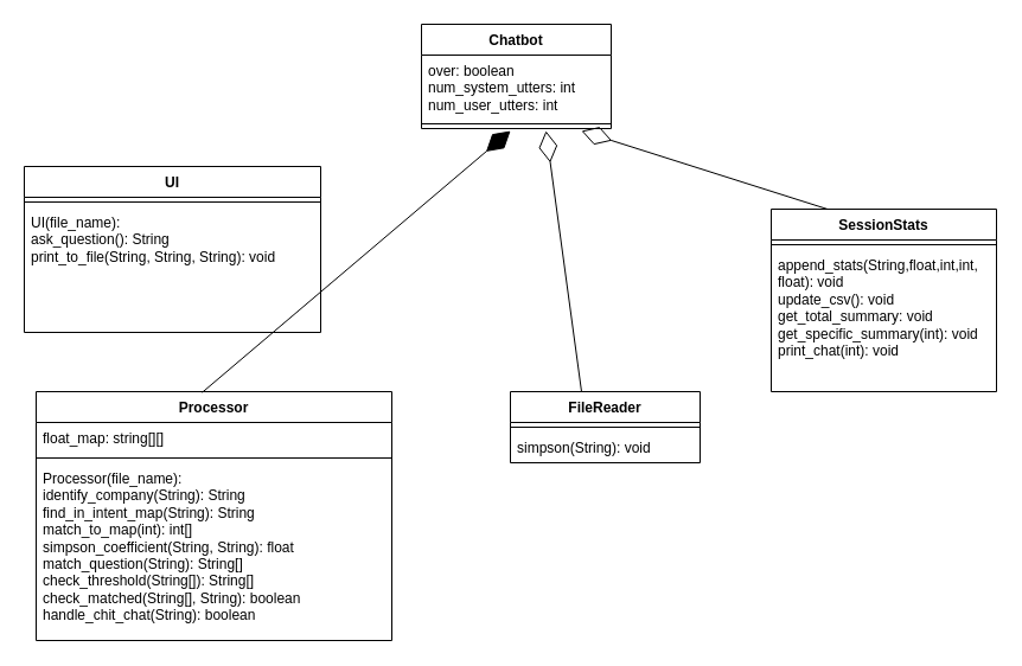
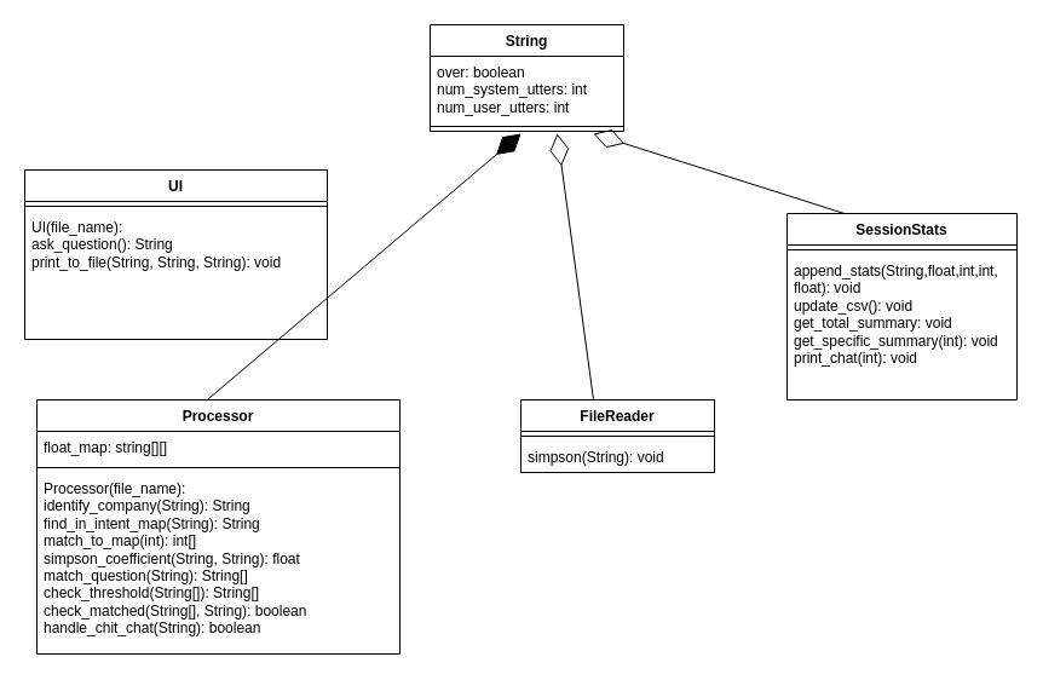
  <mxCell id="0" />
  <mxCell id="1" parent="0" />
  <mxCell id="2" value="UI" style="swimlane;fontStyle=1;align=center;verticalAlign=top;childLayout=stackLayout;horizontal=1;startSize=26;horizontalStack=0;resizeParent=1;resizeParentMax=0;resizeLast=0;collapsible=1;marginBottom=0;whiteSpace=wrap;html=1;" parent="1" vertex="1"><mxGeometry x="20" y="140" width="250" height="140" as="geometry" /></mxCell>
  <mxCell id="3" value="" style="line;strokeWidth=1;fillColor=none;align=left;verticalAlign=middle;spacingTop=-1;spacingLeft=3;spacingRight=3;rotatable=0;labelPosition=right;points=[];portConstraint=eastwest;strokeColor=inherit;" parent="2" vertex="1"><mxGeometry y="26" width="250" height="8" as="geometry" /></mxCell>
  <mxCell id="4" value="&lt;div&gt;&lt;div&gt;UI(file_name):&lt;/div&gt;&lt;/div&gt;ask_question(): String&lt;div&gt;&lt;div&gt;print_to_file(String, String, String): void&lt;/div&gt;&lt;/div&gt;" style="text;strokeColor=none;fillColor=none;align=left;verticalAlign=top;spacingLeft=4;spacingRight=4;overflow=hidden;rotatable=0;points=[[0,0.5],[1,0.5]];portConstraint=eastwest;whiteSpace=wrap;html=1;" parent="2" vertex="1"><mxGeometry y="34" width="250" height="106" as="geometry" /></mxCell>
- <mxCell id="5" value="Chatbot" style="swimlane;fontStyle=1;align=center;verticalAlign=top;childLayout=stackLayout;horizontal=1;startSize=26;horizontalStack=0;resizeParent=1;resizeParentMax=0;resizeLast=0;collapsible=1;marginBottom=0;whiteSpace=wrap;html=1;" parent="1" vertex="1"><mxGeometry x="355" y="20" width="160" height="88" as="geometry" /></mxCell>
+ <mxCell id="5" value="String" style="swimlane;fontStyle=1;align=center;verticalAlign=top;childLayout=stackLayout;horizontal=1;startSize=26;horizontalStack=0;resizeParent=1;resizeParentMax=0;resizeLast=0;collapsible=1;marginBottom=0;whiteSpace=wrap;html=1;" parent="1" vertex="1"><mxGeometry x="355" y="20" width="160" height="88" as="geometry" /></mxCell>
  <mxCell id="6" value="over: boolean&lt;div&gt;num_system_utters: int&lt;/div&gt;&lt;div&gt;num_user_utters: int&lt;/div&gt;" style="text;strokeColor=none;fillColor=none;align=left;verticalAlign=top;spacingLeft=4;spacingRight=4;overflow=hidden;rotatable=0;points=[[0,0.5],[1,0.5]];portConstraint=eastwest;whiteSpace=wrap;html=1;" parent="5" vertex="1"><mxGeometry y="26" width="160" height="54" as="geometry" /></mxCell>
  <mxCell id="7" value="" style="line;strokeWidth=1;fillColor=none;align=left;verticalAlign=middle;spacingTop=-1;spacingLeft=3;spacingRight=3;rotatable=0;labelPosition=right;points=[];portConstraint=eastwest;strokeColor=inherit;" parent="5" vertex="1"><mxGeometry y="80" width="160" height="8" as="geometry" /></mxCell>
  <mxCell id="8" value="Processor" style="swimlane;fontStyle=1;align=center;verticalAlign=top;childLayout=stackLayout;horizontal=1;startSize=26;horizontalStack=0;resizeParent=1;resizeParentMax=0;resizeLast=0;collapsible=1;marginBottom=0;whiteSpace=wrap;html=1;" parent="1" vertex="1"><mxGeometry x="30" y="330" width="300" height="210" as="geometry" /></mxCell>
  <mxCell id="9" value="float_map: string[][]" style="text;strokeColor=none;fillColor=none;align=left;verticalAlign=top;spacingLeft=4;spacingRight=4;overflow=hidden;rotatable=0;points=[[0,0.5],[1,0.5]];portConstraint=eastwest;whiteSpace=wrap;html=1;" parent="8" vertex="1"><mxGeometry y="26" width="300" height="26" as="geometry" /></mxCell>
  <mxCell id="10" value="" style="line;strokeWidth=1;fillColor=none;align=left;verticalAlign=middle;spacingTop=-1;spacingLeft=3;spacingRight=3;rotatable=0;labelPosition=right;points=[];portConstraint=eastwest;strokeColor=inherit;" parent="8" vertex="1"><mxGeometry y="52" width="300" height="8" as="geometry" /></mxCell>
  <mxCell id="11" value="&lt;div&gt;Processor(file_name):&lt;/div&gt;identify_company(String): String&lt;div&gt;find_in_intent_map(String): String&lt;br&gt;&lt;div&gt;&lt;span style=&quot;background-color: initial;&quot;&gt;match_to_map(int): int[]&lt;/span&gt;&lt;br&gt;&lt;/div&gt;&lt;/div&gt;&lt;div&gt;&lt;span style=&quot;background-color: initial;&quot;&gt;simpson_coefficient(String, String): float&lt;br&gt;&lt;/span&gt;&lt;/div&gt;&lt;div&gt;&lt;span style=&quot;background-color: initial;&quot;&gt;match_question(String): String[]&lt;/span&gt;&lt;/div&gt;&lt;div&gt;&lt;span style=&quot;background-color: initial;&quot;&gt;check_threshold(String[]): String[]&lt;/span&gt;&lt;/div&gt;&lt;div&gt;&lt;span style=&quot;background-color: initial;&quot;&gt;check_matched(String[], String): boolean&lt;/span&gt;&lt;/div&gt;&lt;div&gt;&lt;span style=&quot;background-color: initial;&quot;&gt;handle_chit_chat(String): boolean&lt;/span&gt;&lt;/div&gt;" style="text;strokeColor=none;fillColor=none;align=left;verticalAlign=top;spacingLeft=4;spacingRight=4;overflow=hidden;rotatable=0;points=[[0,0.5],[1,0.5]];portConstraint=eastwest;whiteSpace=wrap;html=1;" parent="8" vertex="1"><mxGeometry y="60" width="300" height="150" as="geometry" /></mxCell>
  <mxCell id="12" value="SessionStats" style="swimlane;fontStyle=1;align=center;verticalAlign=top;childLayout=stackLayout;horizontal=1;startSize=26;horizontalStack=0;resizeParent=1;resizeParentMax=0;resizeLast=0;collapsible=1;marginBottom=0;whiteSpace=wrap;html=1;" parent="1" vertex="1"><mxGeometry x="650" y="176" width="190" height="154" as="geometry" /></mxCell>
  <mxCell id="13" value="" style="line;strokeWidth=1;fillColor=none;align=left;verticalAlign=middle;spacingTop=-1;spacingLeft=3;spacingRight=3;rotatable=0;labelPosition=right;points=[];portConstraint=eastwest;strokeColor=inherit;" parent="12" vertex="1"><mxGeometry y="26" width="190" height="8" as="geometry" /></mxCell>
  <mxCell id="14" value="append_stats(String,float,int,int, float): void&lt;div&gt;update_csv(): void&lt;/div&gt;&lt;div&gt;get_total_summary: void&lt;/div&gt;&lt;div&gt;get_specific_summary(int): void&lt;/div&gt;&lt;div&gt;print_chat(int): void&lt;/div&gt;&lt;div&gt;&lt;br&gt;&lt;/div&gt;" style="text;strokeColor=none;fillColor=none;align=left;verticalAlign=top;spacingLeft=4;spacingRight=4;overflow=hidden;rotatable=0;points=[[0,0.5],[1,0.5]];portConstraint=eastwest;whiteSpace=wrap;html=1;" parent="12" vertex="1"><mxGeometry y="34" width="190" height="120" as="geometry" /></mxCell>
  <mxCell id="15" value="" style="endArrow=diamondThin;endFill=1;endSize=24;html=1;rounded=0;entryX=0.469;entryY=1;entryDx=0;entryDy=0;entryPerimeter=0;exitX=0.467;exitY=0.003;exitDx=0;exitDy=0;exitPerimeter=0;" parent="1" source="8" edge="1"><mxGeometry width="160" relative="1" as="geometry"><mxPoint x="430" y="250" as="sourcePoint" /><mxPoint x="430.04" y="110" as="targetPoint" /></mxGeometry></mxCell>
  <mxCell id="16" value="" style="endArrow=diamondThin;endFill=0;endSize=24;html=1;rounded=0;exitX=0.25;exitY=0;exitDx=0;exitDy=0;" parent="1" source="12" edge="1"><mxGeometry width="160" relative="1" as="geometry"><mxPoint x="340" y="150" as="sourcePoint" /><mxPoint x="490" y="110" as="targetPoint" /></mxGeometry></mxCell>
  <mxCell id="17" value="FileReader" style="swimlane;fontStyle=1;align=center;verticalAlign=top;childLayout=stackLayout;horizontal=1;startSize=26;horizontalStack=0;resizeParent=1;resizeParentMax=0;resizeLast=0;collapsible=1;marginBottom=0;whiteSpace=wrap;html=1;" vertex="1" parent="1"><mxGeometry x="430" y="330" width="160" height="60" as="geometry" /></mxCell>
  <mxCell id="18" value="" style="endArrow=diamondThin;endFill=0;endSize=24;html=1;rounded=0;" edge="1" parent="17"><mxGeometry width="160" relative="1" as="geometry"><mxPoint x="60" as="sourcePoint" /><mxPoint x="30" y="-220" as="targetPoint" /></mxGeometry></mxCell>
  <mxCell id="19" value="" style="line;strokeWidth=1;fillColor=none;align=left;verticalAlign=middle;spacingTop=-1;spacingLeft=3;spacingRight=3;rotatable=0;labelPosition=right;points=[];portConstraint=eastwest;strokeColor=inherit;" vertex="1" parent="17"><mxGeometry y="26" width="160" height="8" as="geometry" /></mxCell>
  <mxCell id="20" value="simpson(String): void" style="text;strokeColor=none;fillColor=none;align=left;verticalAlign=top;spacingLeft=4;spacingRight=4;overflow=hidden;rotatable=0;points=[[0,0.5],[1,0.5]];portConstraint=eastwest;whiteSpace=wrap;html=1;" vertex="1" parent="17"><mxGeometry y="34" width="160" height="26" as="geometry" /></mxCell>
